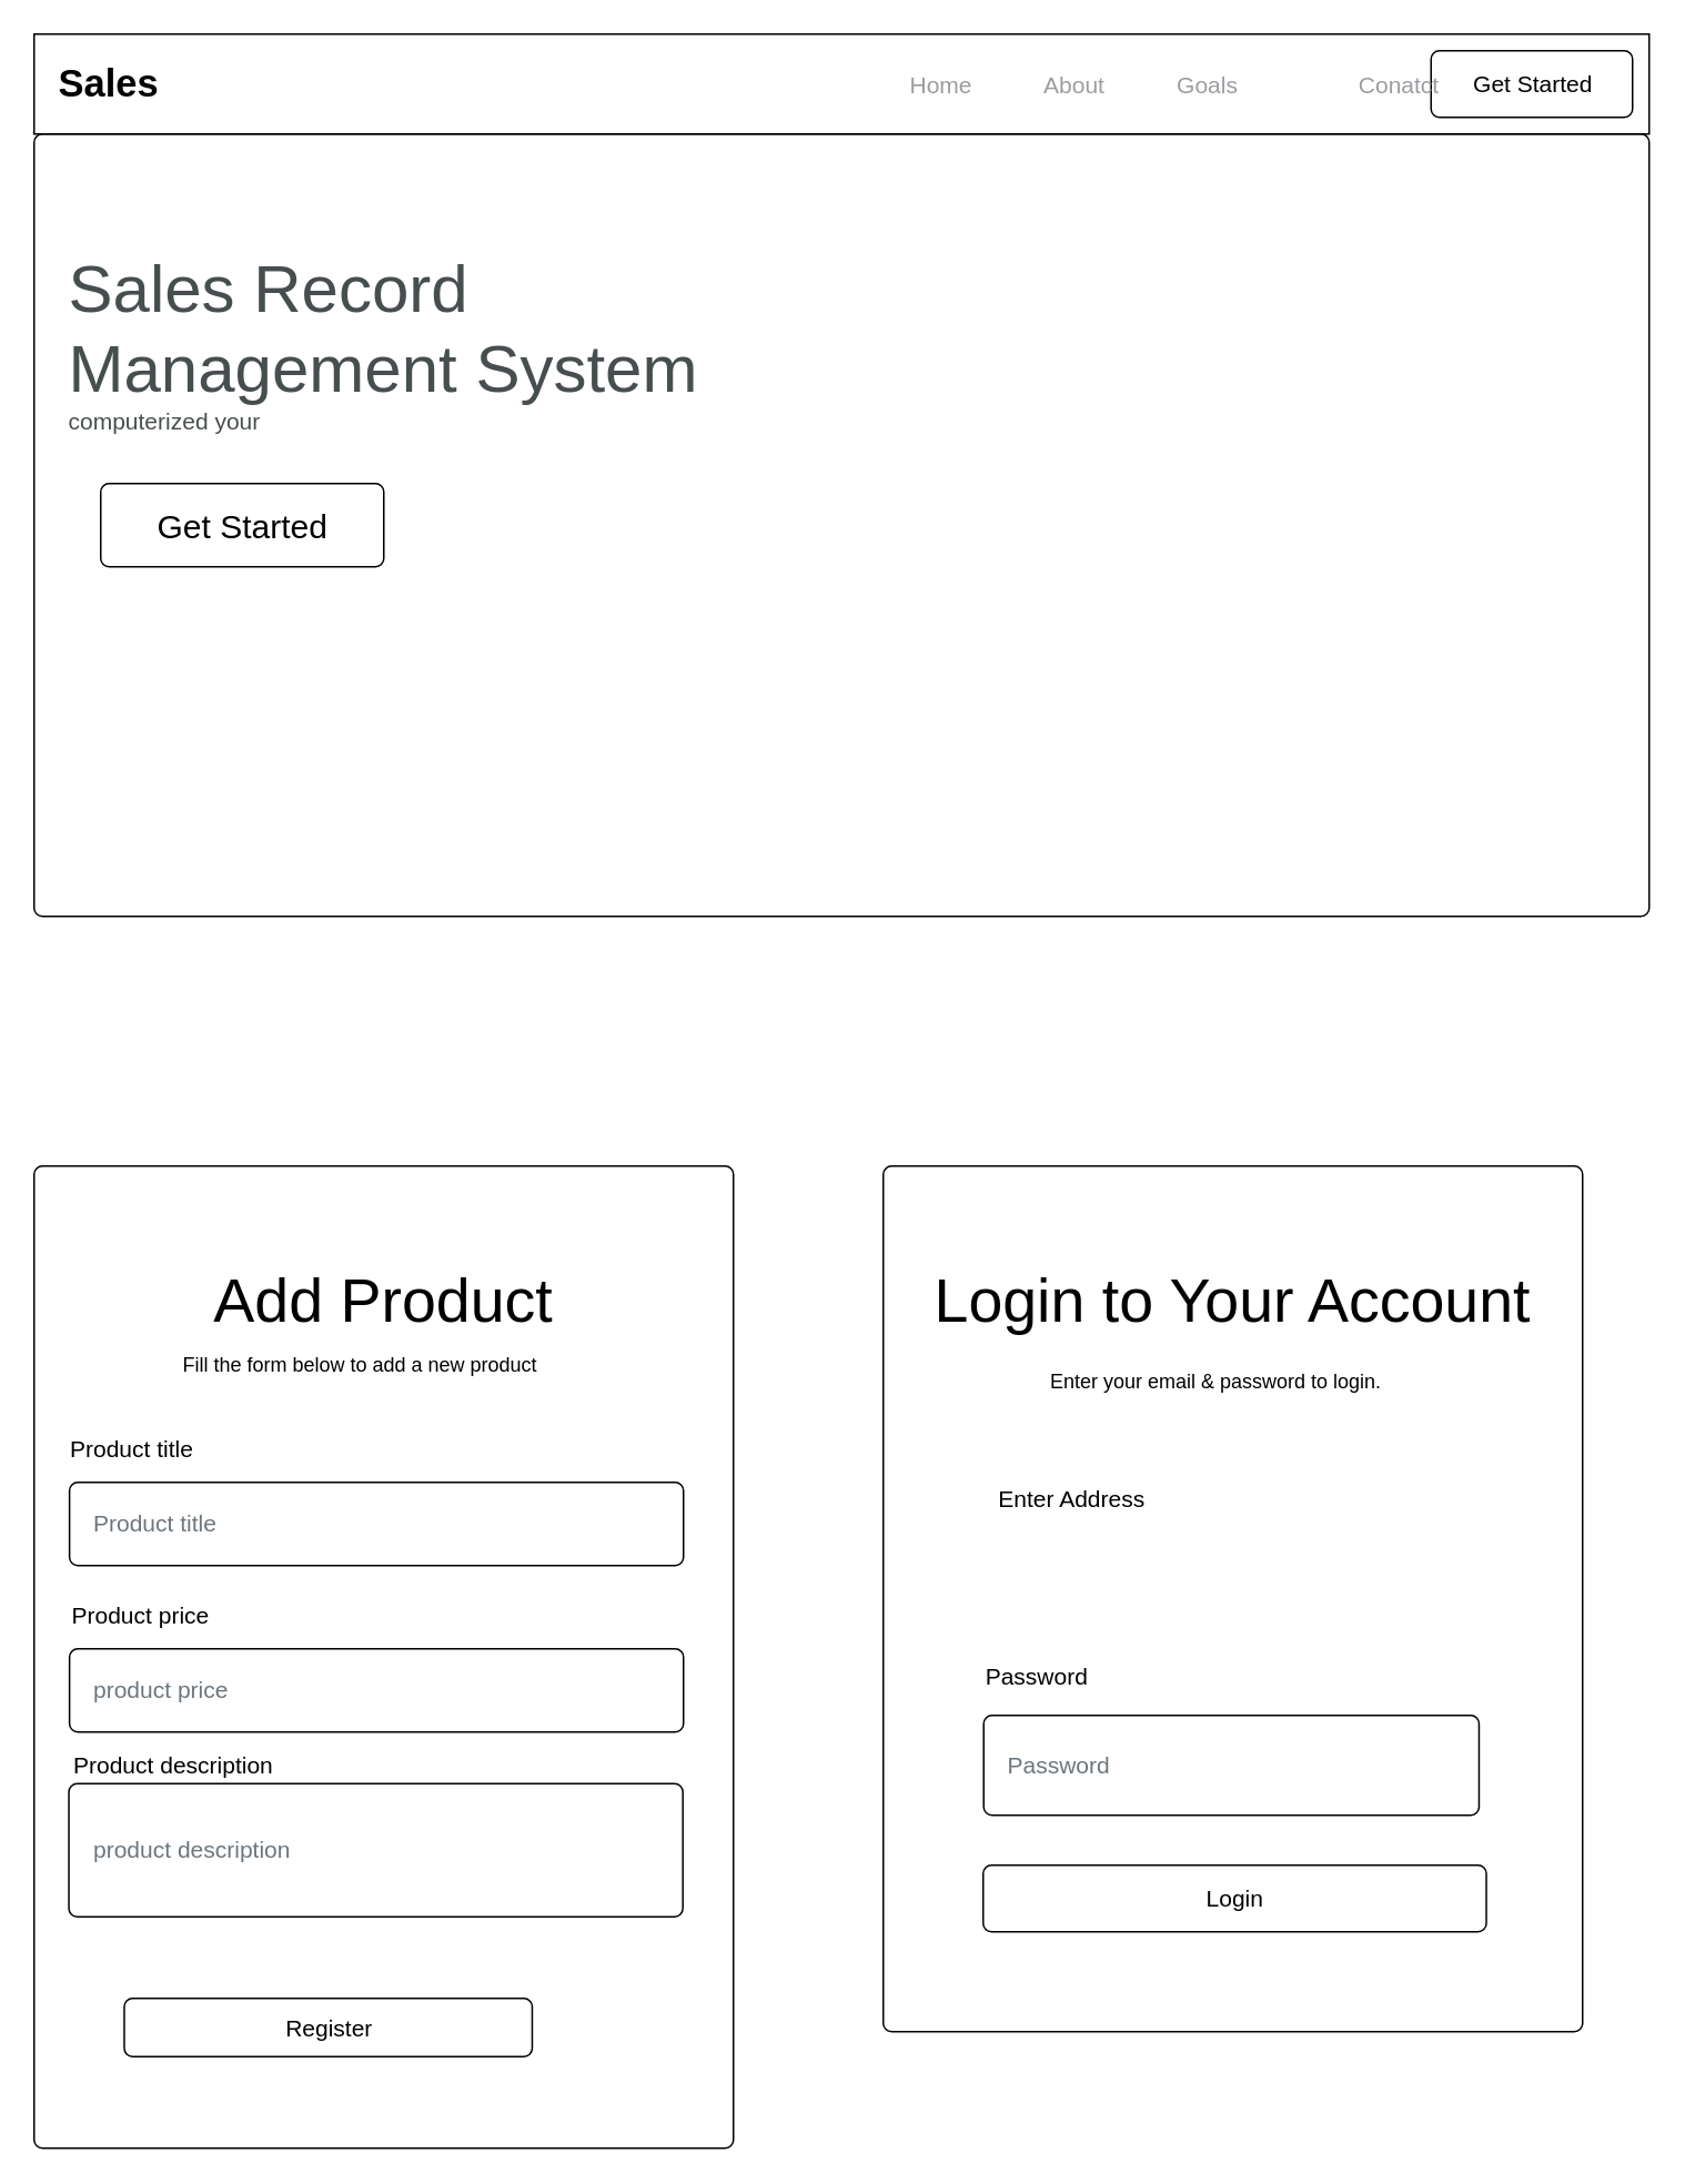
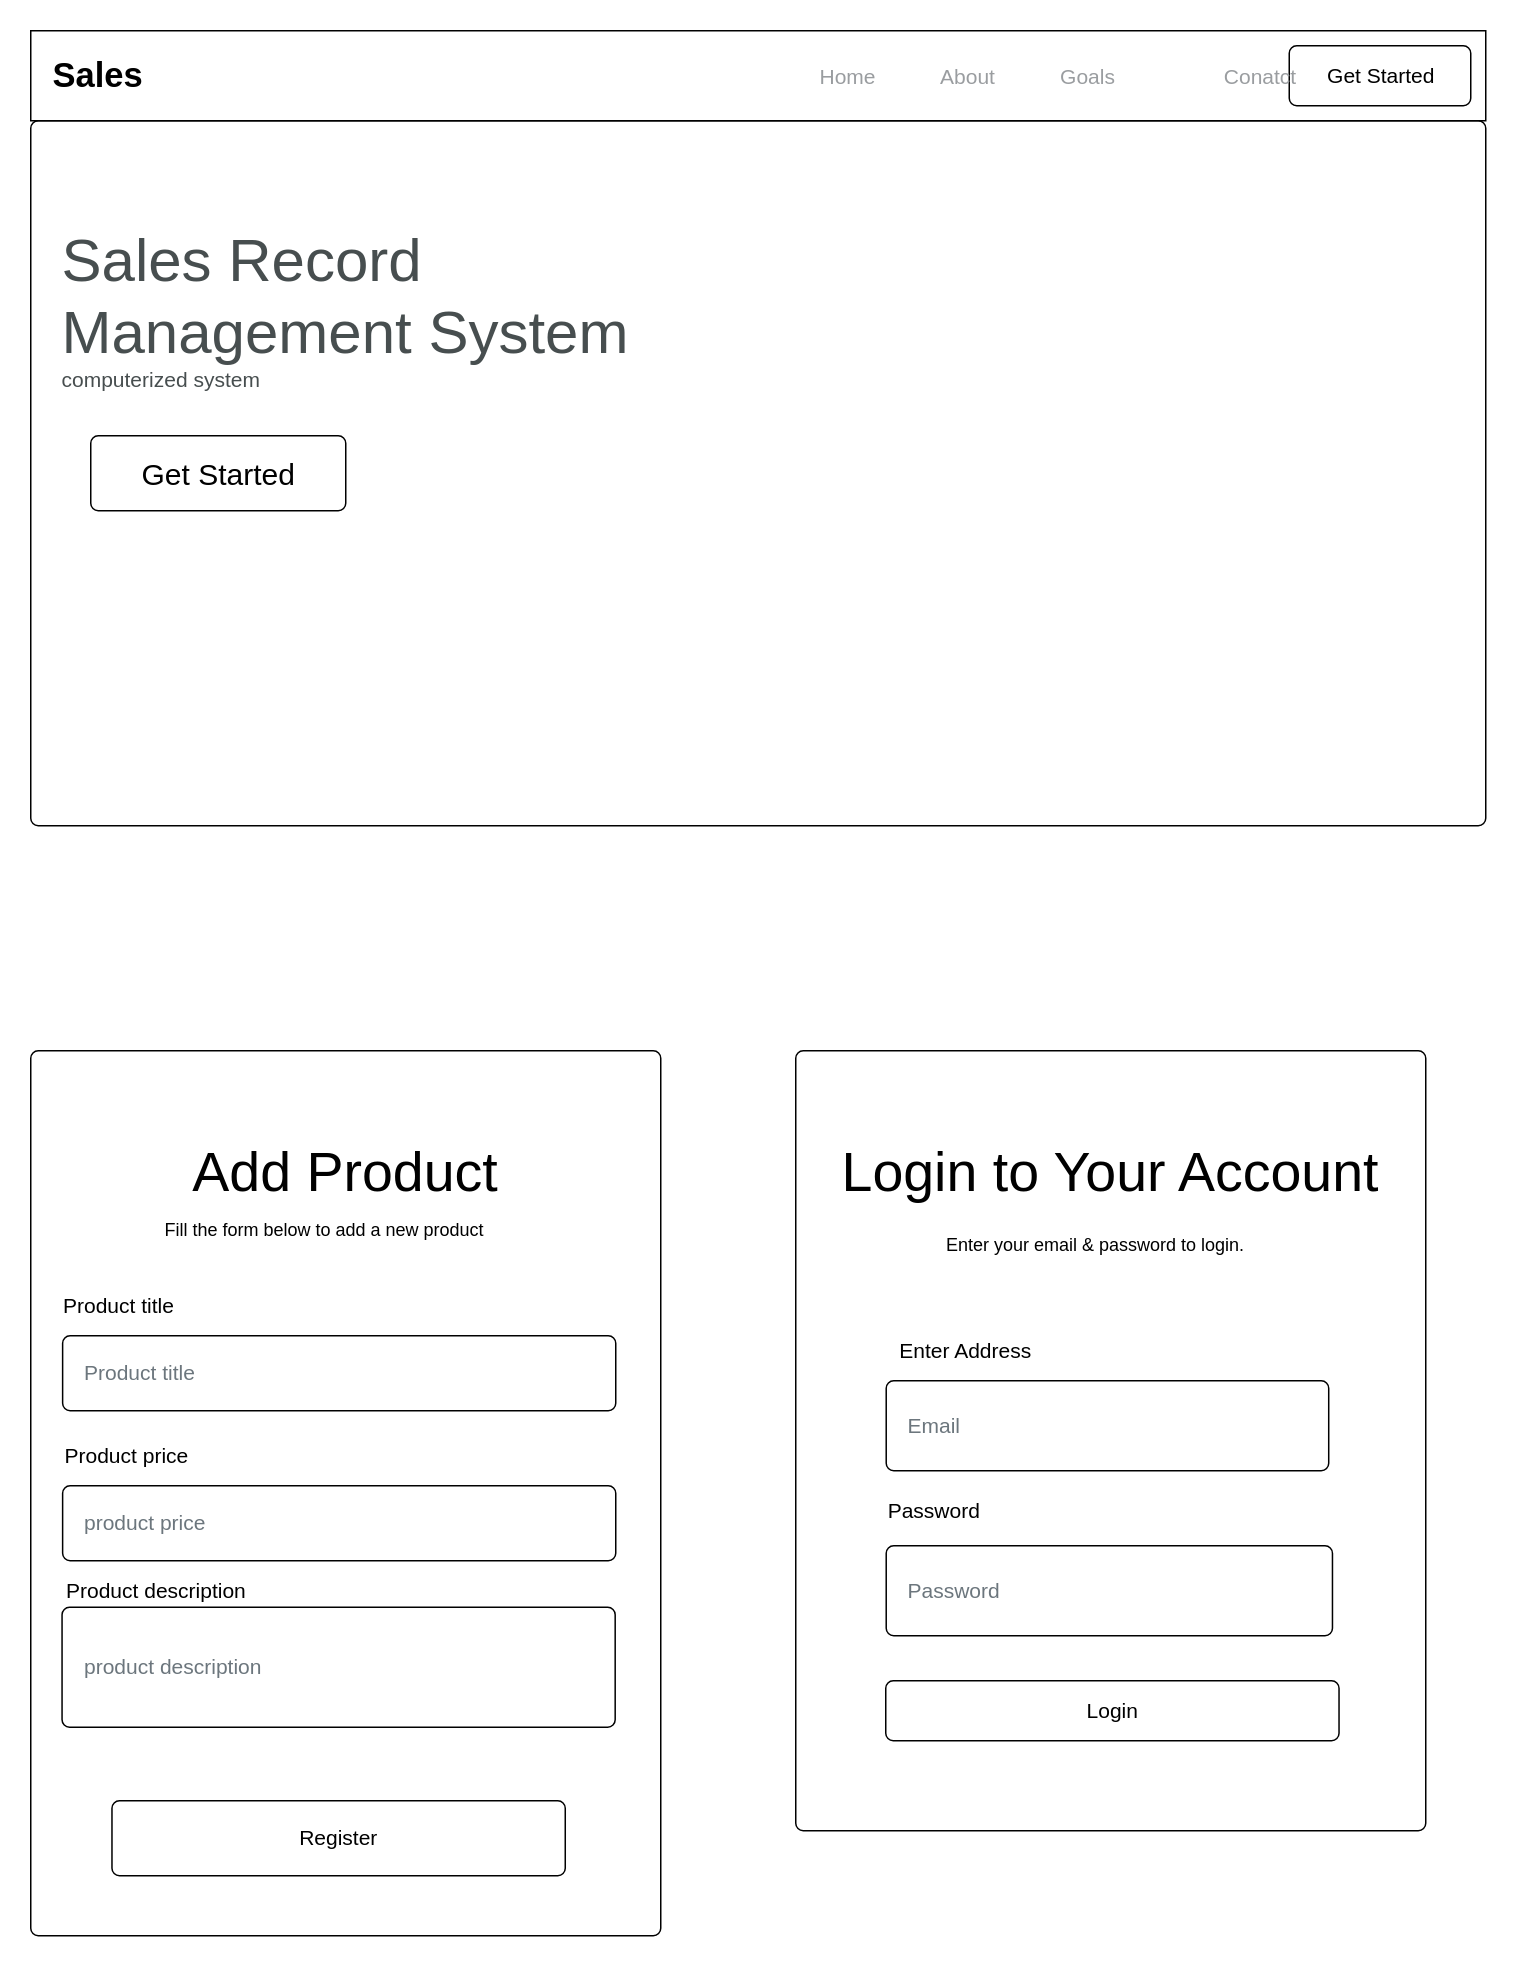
  <mxCell id="0" style=";html=1;" />
  <mxCell id="1" style=";html=1;" parent="0" />
  <mxCell id="2" value="&lt;span style=&quot;font-size: 37px&quot;&gt;Add Product&lt;/span&gt;" style="html=1;shadow=0;dashed=0;shape=mxgraph.bootstrap.rrect;rSize=5;html=1;whiteSpace=wrap;align=center;spacing=15;fontSize=14;verticalAlign=top;spacingTop=40;fillColor=none;" parent="1" vertex="1"><mxGeometry x="20" y="700" width="420" height="590" as="geometry" /></mxCell>
  <mxCell id="3" value="" style="html=1;shadow=0;dashed=0;shape=mxgraph.bootstrap.rrect;rSize=5;html=1;whiteSpace=wrap;align=center;spacing=15;fontSize=14;verticalAlign=top;spacingTop=40;fillColor=none;" parent="1" vertex="1"><mxGeometry x="20" y="80" width="970" height="470" as="geometry" /></mxCell>
  <mxCell id="4" value="&lt;b&gt;&lt;font style=&quot;font-size: 23px&quot;&gt;Sales&lt;/font&gt;&lt;/b&gt;" style="html=1;shadow=0;dashed=0;fontSize=16;align=left;spacing=15;fillColor=none;" parent="1" vertex="1"><mxGeometry x="20" y="20" width="970" height="60" as="geometry" /></mxCell>
  <mxCell id="5" value="Home" style="fillColor=none;strokeColor=none;fontSize=14;fontColor=#9A9DA0;align=center;" parent="4" vertex="1"><mxGeometry width="70" height="40" relative="1" as="geometry"><mxPoint x="510" y="10" as="offset" /></mxGeometry></mxCell>
  <mxCell id="6" value="Get Started" style="html=1;shadow=0;dashed=0;shape=mxgraph.bootstrap.rrect;rSize=5;fontSize=14;fillColor=none;" parent="4" vertex="1"><mxGeometry x="1" width="121" height="40" relative="1" as="geometry"><mxPoint x="-131" y="10" as="offset" /></mxGeometry></mxCell>
  <mxCell id="7" value="About" style="fillColor=none;strokeColor=none;fontSize=14;fontColor=#9A9DA0;align=center;" parent="4" vertex="1"><mxGeometry x="590" y="10" width="70" height="40" as="geometry" /></mxCell>
  <mxCell id="8" value="Goals" style="fillColor=none;strokeColor=none;fontSize=14;fontColor=#9A9DA0;align=center;" parent="4" vertex="1"><mxGeometry x="670" y="10" width="70" height="40" as="geometry" /></mxCell>
  <mxCell id="9" value="Conatct" style="fillColor=none;strokeColor=none;fontSize=14;fontColor=#9A9DA0;align=center;" parent="4" vertex="1"><mxGeometry x="785" y="10" width="70" height="40" as="geometry" /></mxCell>
- <mxCell id="10" value="&lt;br&gt;&lt;br&gt;&lt;div style=&quot;text-align: left&quot;&gt;&lt;span style=&quot;font-size: 40px ; color: rgb(71 , 78 , 79) ; font-family: &amp;#34;helvetica&amp;#34;&quot;&gt;Sales Record Management System&lt;/span&gt;&lt;br&gt;&lt;/div&gt;&lt;span style=&quot;color: rgb(71 , 78 , 79) ; font-family: &amp;#34;helvetica&amp;#34; ; font-size: 14px ; font-style: normal ; font-weight: 400 ; letter-spacing: normal ; text-indent: 0px ; text-transform: none ; word-spacing: 0px ; display: inline ; float: none&quot;&gt;&lt;div style=&quot;text-align: left&quot;&gt;&lt;span&gt;computerized your&lt;/span&gt;&lt;/div&gt;&lt;/span&gt;" style="text;html=1;align=center;verticalAlign=middle;whiteSpace=wrap;rounded=0;" parent="1" vertex="1"><mxGeometry x="40" y="110" width="440" height="160" as="geometry" /></mxCell>
+ <mxCell id="10" value="&lt;br&gt;&lt;br&gt;&lt;div style=&quot;text-align: left&quot;&gt;&lt;span style=&quot;font-size: 40px ; color: rgb(71 , 78 , 79) ; font-family: &amp;#34;helvetica&amp;#34;&quot;&gt;Sales Record Management System&lt;/span&gt;&lt;br&gt;&lt;/div&gt;&lt;span style=&quot;color: rgb(71 , 78 , 79) ; font-family: &amp;#34;helvetica&amp;#34; ; font-size: 14px ; font-style: normal ; font-weight: 400 ; letter-spacing: normal ; text-indent: 0px ; text-transform: none ; word-spacing: 0px ; display: inline ; float: none&quot;&gt;&lt;div style=&quot;text-align: left&quot;&gt;&lt;span&gt;computerized system&lt;/span&gt;&lt;/div&gt;&lt;/span&gt;" style="text;html=1;align=center;verticalAlign=middle;whiteSpace=wrap;rounded=0;" parent="1" vertex="1"><mxGeometry x="40" y="110" width="440" height="160" as="geometry" /></mxCell>
  <mxCell id="11" value="&lt;font style=&quot;font-size: 20px&quot; color=&quot;#000000&quot;&gt;Get Started&lt;/font&gt;" style="html=1;shadow=0;dashed=0;shape=mxgraph.bootstrap.rrect;rSize=5;fontSize=14;fontColor=#1CA5B8;fillColor=none;" parent="1" vertex="1"><mxGeometry x="60" y="290" width="170" height="50" as="geometry" /></mxCell>
  <mxCell id="12" value="Product title" style="html=1;shadow=0;dashed=0;shape=mxgraph.bootstrap.rrect;rSize=5;fillColor=none;align=left;spacing=15;fontSize=14;fontColor=#6C767D;" parent="1" vertex="1"><mxGeometry x="41.25" y="890" width="368.75" height="50" as="geometry" /></mxCell>
  <mxCell id="13" value="product price" style="html=1;shadow=0;dashed=0;shape=mxgraph.bootstrap.rrect;rSize=5;fillColor=none;align=left;spacing=15;fontSize=14;fontColor=#6C767D;" parent="1" vertex="1"><mxGeometry x="41.25" y="990" width="368.75" height="50" as="geometry" /></mxCell>
- <mxCell id="14" value="Register" style="html=1;shadow=0;dashed=0;shape=mxgraph.bootstrap.rrect;rSize=5;align=center;fontSize=14;fillColor=none;" parent="1" vertex="1"><mxGeometry x="74.15" y="1200" width="245" height="35" as="geometry" /></mxCell>
+ <mxCell id="14" value="Register" style="html=1;shadow=0;dashed=0;shape=mxgraph.bootstrap.rrect;rSize=5;align=center;fontSize=14;fillColor=none;" parent="1" vertex="1"><mxGeometry x="74.15" y="1200" width="302.19" height="50" as="geometry" /></mxCell>
  <mxCell id="15" value="&lt;font style=&quot;font-size: 14px&quot;&gt;Product title&lt;/font&gt;" style="text;html=1;strokeColor=none;fillColor=none;align=left;verticalAlign=middle;whiteSpace=wrap;rounded=0;" parent="1" vertex="1"><mxGeometry x="40" y="860" width="108.75" height="20" as="geometry" /></mxCell>
  <mxCell id="16" value="&lt;span style=&quot;font-size: 14px&quot;&gt;Product price&lt;/span&gt;" style="text;html=1;strokeColor=none;fillColor=none;align=left;verticalAlign=middle;whiteSpace=wrap;rounded=0;" parent="1" vertex="1"><mxGeometry x="41.25" y="960" width="108.75" height="20" as="geometry" /></mxCell>
  <mxCell id="17" value="Fill the form below to add a new product" style="text;align=center;verticalAlign=middle;rounded=0;whiteSpace=wrap;html=1;" parent="1" vertex="1"><mxGeometry x="45.63" y="810" width="340" height="20" as="geometry" /></mxCell>
  <mxCell id="18" value="&lt;span style=&quot;font-size: 37px&quot;&gt;Login to Your Account&lt;/span&gt;&lt;br&gt;&lt;div style=&quot;text-align: left ; font-size: 17px&quot;&gt;&lt;br&gt;&lt;/div&gt;" style="html=1;shadow=0;dashed=0;shape=mxgraph.bootstrap.rrect;rSize=5;html=1;whiteSpace=wrap;align=center;spacing=15;fontSize=14;verticalAlign=top;spacingTop=40;fillColor=none;" parent="1" vertex="1"><mxGeometry x="530" y="700" width="420" height="520" as="geometry" /></mxCell>
+ <mxCell id="19" value="Email" style="html=1;shadow=0;dashed=0;shape=mxgraph.bootstrap.rrect;rSize=5;fillColor=none;align=left;spacing=15;fontSize=14;fontColor=#6C767D;" parent="1" vertex="1"><mxGeometry x="590.31" y="920" width="295" height="60" as="geometry" /></mxCell>
  <mxCell id="20" value="Password" style="html=1;shadow=0;dashed=0;shape=mxgraph.bootstrap.rrect;rSize=5;fillColor=none;align=left;spacing=15;fontSize=14;fontColor=#6C767D;" parent="1" vertex="1"><mxGeometry x="590.31" y="1030" width="297.5" height="60" as="geometry" /></mxCell>
  <mxCell id="21" value="Login" style="html=1;shadow=0;dashed=0;shape=mxgraph.bootstrap.rrect;rSize=5;align=center;fontSize=14;fillColor=none;" parent="1" vertex="1"><mxGeometry x="590" y="1120" width="302.19" height="40" as="geometry" /></mxCell>
  <mxCell id="22" value="&lt;font style=&quot;font-size: 14px&quot;&gt;Enter Address&lt;/font&gt;" style="text;html=1;strokeColor=none;fillColor=none;align=center;verticalAlign=middle;whiteSpace=wrap;rounded=0;" parent="1" vertex="1"><mxGeometry x="589.06" y="890" width="108.75" height="20" as="geometry" /></mxCell>
  <mxCell id="23" value="&lt;font style=&quot;font-size: 14px&quot;&gt;Password&lt;/font&gt;" style="text;html=1;strokeColor=none;fillColor=none;align=center;verticalAlign=middle;whiteSpace=wrap;rounded=0;" parent="1" vertex="1"><mxGeometry x="567.81" y="997" width="108.75" height="20" as="geometry" /></mxCell>
  <mxCell id="24" value="Enter your email &amp;amp; password to login." style="text;align=center;verticalAlign=middle;rounded=0;whiteSpace=wrap;html=1;" parent="1" vertex="1"><mxGeometry x="560" y="820" width="340" height="20" as="geometry" /></mxCell>
  <mxCell id="25" value="product description" style="html=1;shadow=0;dashed=0;shape=mxgraph.bootstrap.rrect;rSize=5;fillColor=none;align=left;spacing=15;fontSize=14;fontColor=#6C767D;" parent="1" vertex="1"><mxGeometry x="40.87" y="1071" width="368.75" height="80" as="geometry" /></mxCell>
  <mxCell id="26" value="&lt;span style=&quot;font-size: 14px&quot;&gt;Product description&lt;/span&gt;" style="text;html=1;strokeColor=none;fillColor=none;align=left;verticalAlign=middle;whiteSpace=wrap;rounded=0;" parent="1" vertex="1"><mxGeometry x="41.63" y="1050" width="128.37" height="20" as="geometry" /></mxCell>
